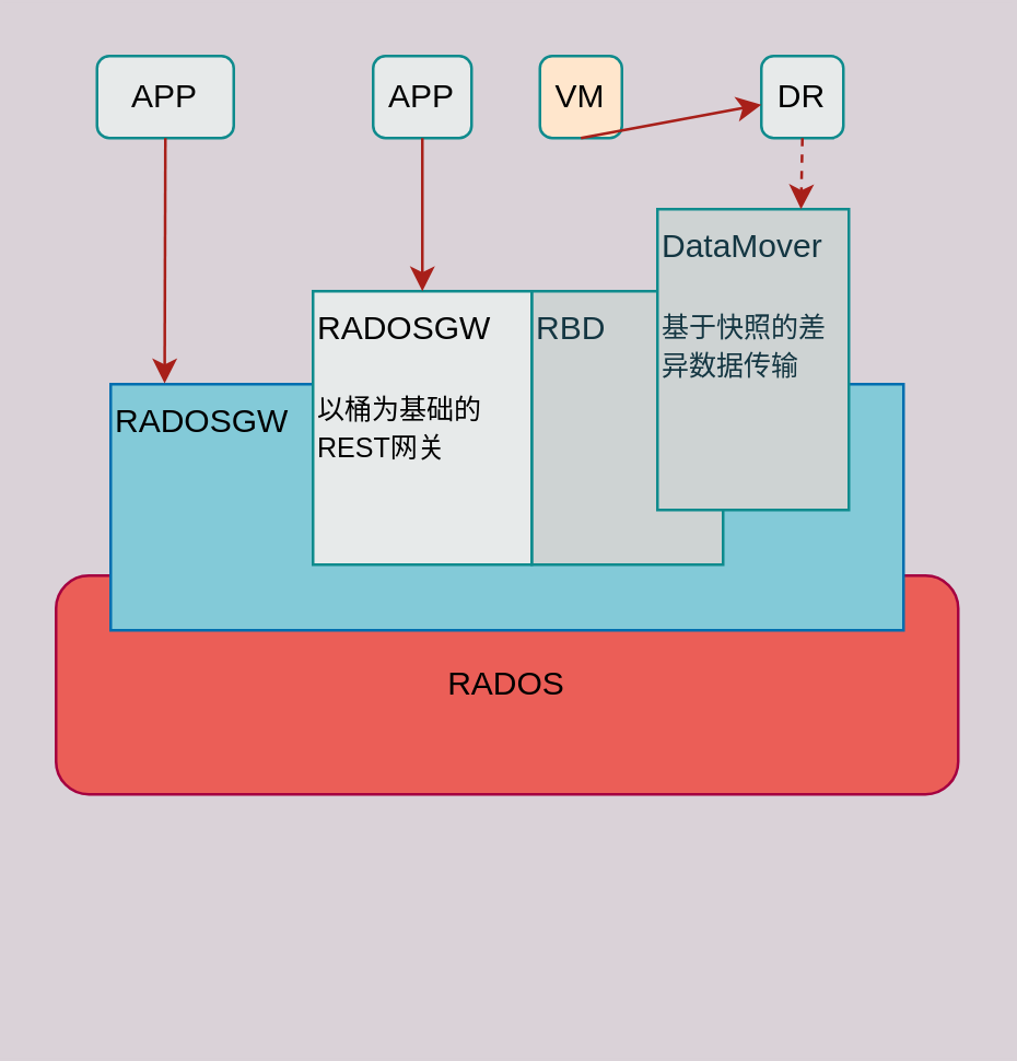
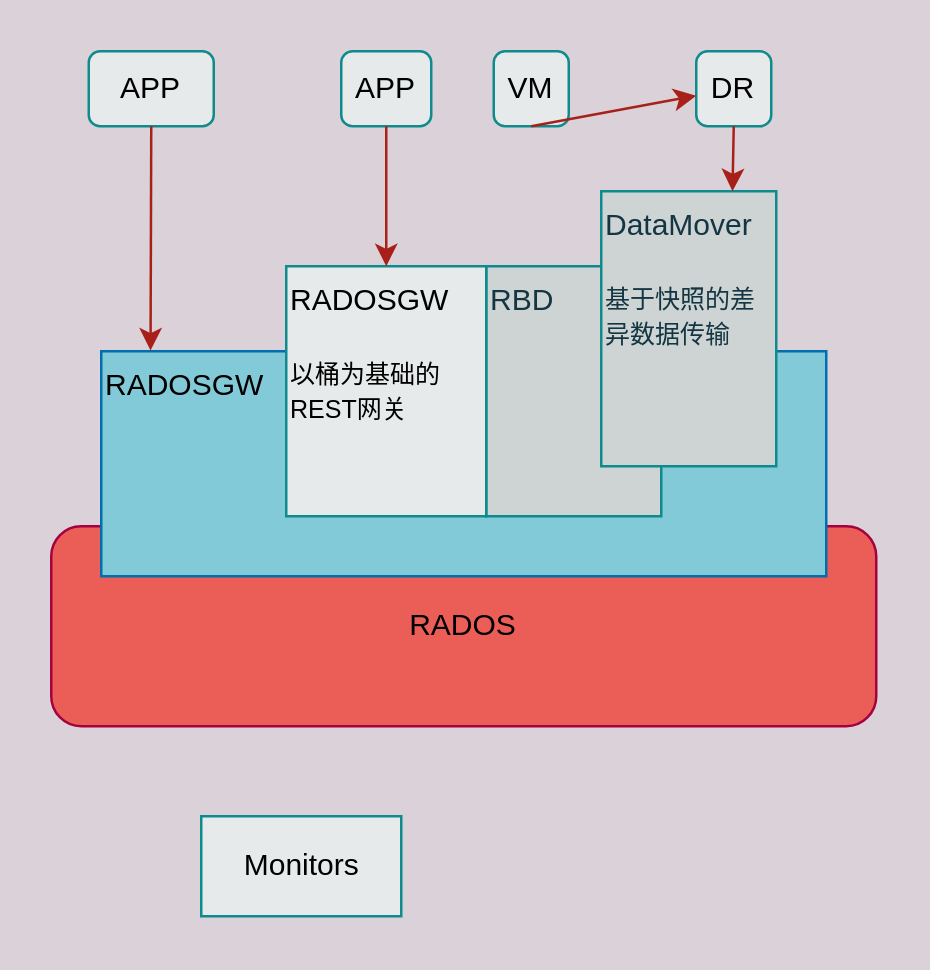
  <mxCell id="0" />
  <mxCell id="1" parent="0" />
  <mxCell id="2" value="&lt;font color=&quot;#000000&quot;&gt;RADOS&lt;/font&gt;" style="rounded=1;whiteSpace=wrap;html=1;sketch=0;strokeColor=#A50040;fontColor=#ffffff;fillColor=#EB5E57;" vertex="1" parent="1"><mxGeometry x="20" y="210" width="330" height="80" as="geometry" /></mxCell>
  <mxCell id="3" value="&lt;font color=&quot;#000000&quot;&gt;RADOSGW&lt;/font&gt;" style="rounded=0;whiteSpace=wrap;html=1;sketch=0;strokeColor=#006EAF;fontColor=#ffffff;align=left;fontStyle=0;verticalAlign=top;fillColor=#83CAD8;" vertex="1" parent="1"><mxGeometry x="40" y="140" width="290" height="90" as="geometry" /></mxCell>
  <mxCell id="4" value="RBD" style="rounded=0;whiteSpace=wrap;html=1;sketch=0;strokeColor=#0F8B8D;fontColor=#143642;align=left;fillColor=#CED3D3;verticalAlign=top;" vertex="1" parent="1"><mxGeometry x="194" y="106" width="70" height="100" as="geometry" /></mxCell>
  <mxCell id="5" value="DataMover&lt;br&gt;&lt;br&gt;&lt;font style=&quot;font-size: 10px&quot;&gt;基于快照的差异数据传输&lt;/font&gt;" style="rounded=0;whiteSpace=wrap;html=1;sketch=0;strokeColor=#0F8B8D;fillColor=#CED3D3;fontColor=#143642;align=left;verticalAlign=top;" vertex="1" parent="1"><mxGeometry x="240" y="76" width="70" height="110" as="geometry" /></mxCell>
  <mxCell id="6" value="RADOSGW&lt;br&gt;&lt;br&gt;&lt;font style=&quot;font-size: 10px&quot;&gt;以桶为基础的REST网关&lt;/font&gt;" style="rounded=0;whiteSpace=wrap;html=1;sketch=0;strokeColor=#0F8B8D;align=left;verticalAlign=top;fontColor=#000000;fillColor=#E7EAEA;" vertex="1" parent="1"><mxGeometry x="114" y="106" width="80" height="100" as="geometry" /></mxCell>
  <mxCell id="7" value="APP" style="rounded=1;whiteSpace=wrap;html=1;sketch=0;strokeColor=#0F8B8D;fillColor=#E7EAEA;fontColor=#000000;align=center;" vertex="1" parent="1"><mxGeometry x="35" y="20" width="50" height="30" as="geometry" /></mxCell>
  <mxCell id="8" value="APP" style="rounded=1;whiteSpace=wrap;html=1;sketch=0;strokeColor=#0F8B8D;fillColor=#E7EAEA;fontColor=#000000;align=center;" vertex="1" parent="1"><mxGeometry x="136" y="20" width="36" height="30" as="geometry" /></mxCell>
- <mxCell id="9" value="VM" style="rounded=1;whiteSpace=wrap;html=1;sketch=0;strokeColor=#0F8B8D;fillColor=#ffe6cc;fontColor=#000000;align=center;" vertex="1" parent="1"><mxGeometry x="197" y="20" width="30" height="30" as="geometry" /></mxCell>
+ <mxCell id="9" value="VM" style="rounded=1;whiteSpace=wrap;html=1;sketch=0;strokeColor=#0F8B8D;fillColor=#E7EAEA;fontColor=#000000;align=center;" vertex="1" parent="1"><mxGeometry x="197" y="20" width="30" height="30" as="geometry" /></mxCell>
  <mxCell id="10" value="DR" style="rounded=1;whiteSpace=wrap;html=1;sketch=0;strokeColor=#0F8B8D;fillColor=#E7EAEA;fontColor=#000000;align=center;" vertex="1" parent="1"><mxGeometry x="278" y="20" width="30" height="30" as="geometry" /></mxCell>
- <mxCell id="11" value="" style="endArrow=classic;html=1;strokeColor=#A8201A;fillColor=#FAE5C7;fontColor=#000000;exitX=0.5;exitY=1;exitDx=0;exitDy=0;entryX=0.75;entryY=0;entryDx=0;entryDy=0;dashed=1;" edge="1" parent="1" source="10" target="5"><mxGeometry width="50" height="50" relative="1" as="geometry"><mxPoint x="410" y="110" as="sourcePoint" /><mxPoint x="323" y="78" as="targetPoint" /></mxGeometry></mxCell>
+ <mxCell id="11" value="" style="endArrow=classic;html=1;strokeColor=#A8201A;fillColor=#FAE5C7;fontColor=#000000;exitX=0.5;exitY=1;exitDx=0;exitDy=0;entryX=0.75;entryY=0;entryDx=0;entryDy=0;" edge="1" parent="1" source="10" target="5"><mxGeometry width="50" height="50" relative="1" as="geometry"><mxPoint x="410" y="110" as="sourcePoint" /><mxPoint x="323" y="78" as="targetPoint" /></mxGeometry></mxCell>
  <mxCell id="12" value="" style="endArrow=classic;html=1;strokeColor=#A8201A;fillColor=#FAE5C7;fontColor=#000000;exitX=0.5;exitY=1;exitDx=0;exitDy=0;entryX=0.068;entryY=-0.003;entryDx=0;entryDy=0;entryPerimeter=0;" edge="1" parent="1" source="7" target="3"><mxGeometry width="50" height="50" relative="1" as="geometry"><mxPoint x="10" y="130" as="sourcePoint" /><mxPoint x="60" y="80" as="targetPoint" /></mxGeometry></mxCell>
  <mxCell id="13" value="" style="endArrow=classic;html=1;strokeColor=#A8201A;fillColor=#FAE5C7;fontColor=#000000;entryX=0.5;entryY=0;entryDx=0;entryDy=0;" edge="1" parent="1" source="8" target="6"><mxGeometry width="50" height="50" relative="1" as="geometry"><mxPoint x="120" y="110" as="sourcePoint" /><mxPoint x="170" y="60" as="targetPoint" /></mxGeometry></mxCell>
  <mxCell id="14" value="" style="endArrow=classic;html=1;strokeColor=#A8201A;fillColor=#FAE5C7;fontColor=#000000;exitX=0.5;exitY=1;exitDx=0;exitDy=0;" edge="1" parent="1" source="9" target="10"><mxGeometry width="50" height="50" relative="1" as="geometry"><mxPoint x="0" y="150" as="sourcePoint" /><mxPoint x="50" y="100" as="targetPoint" /></mxGeometry></mxCell>
+ <mxCell id="15" value="Monitors" style="html=1;dashed=0;whitespace=wrap;rounded=0;sketch=0;strokeColor=#0F8B8D;fillColor=#E7EAEA;fontColor=#000000;align=center;" vertex="1" parent="1"><mxGeometry x="80" y="326" width="80" height="40" as="geometry" /></mxCell>
